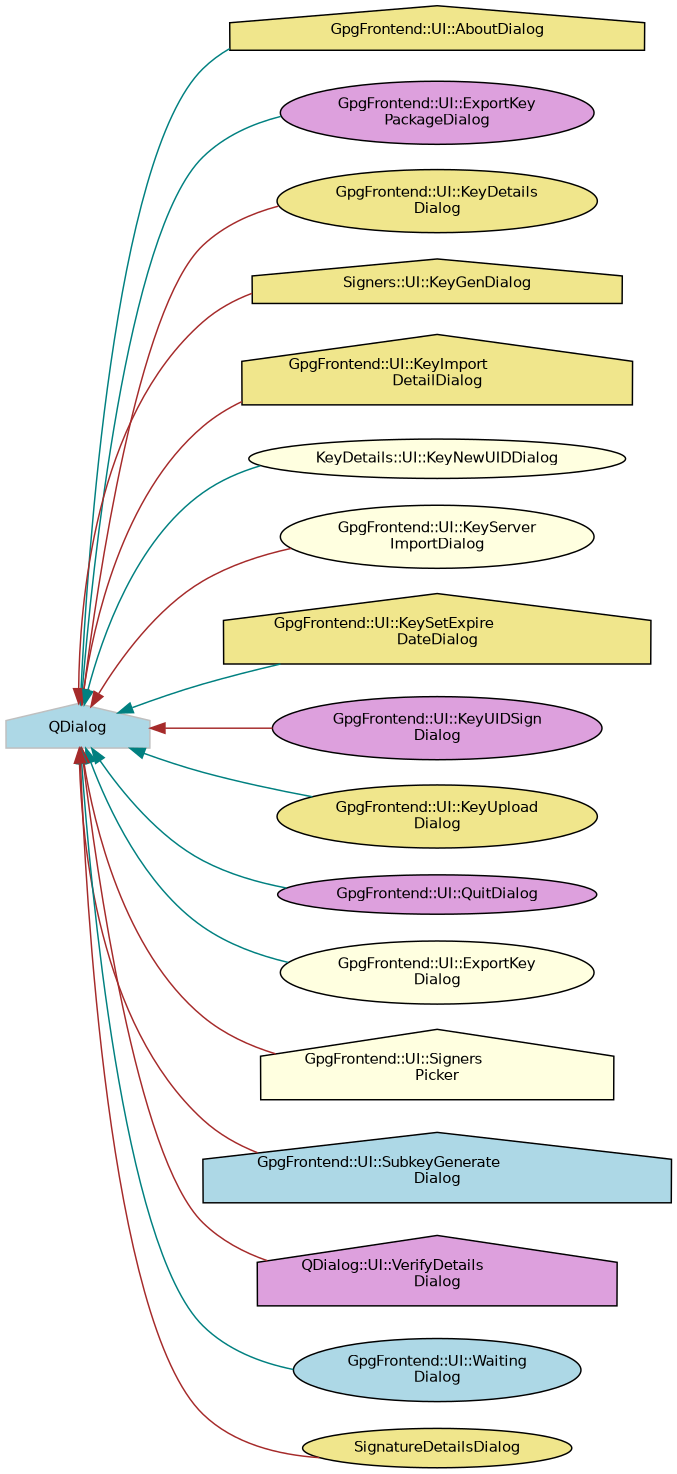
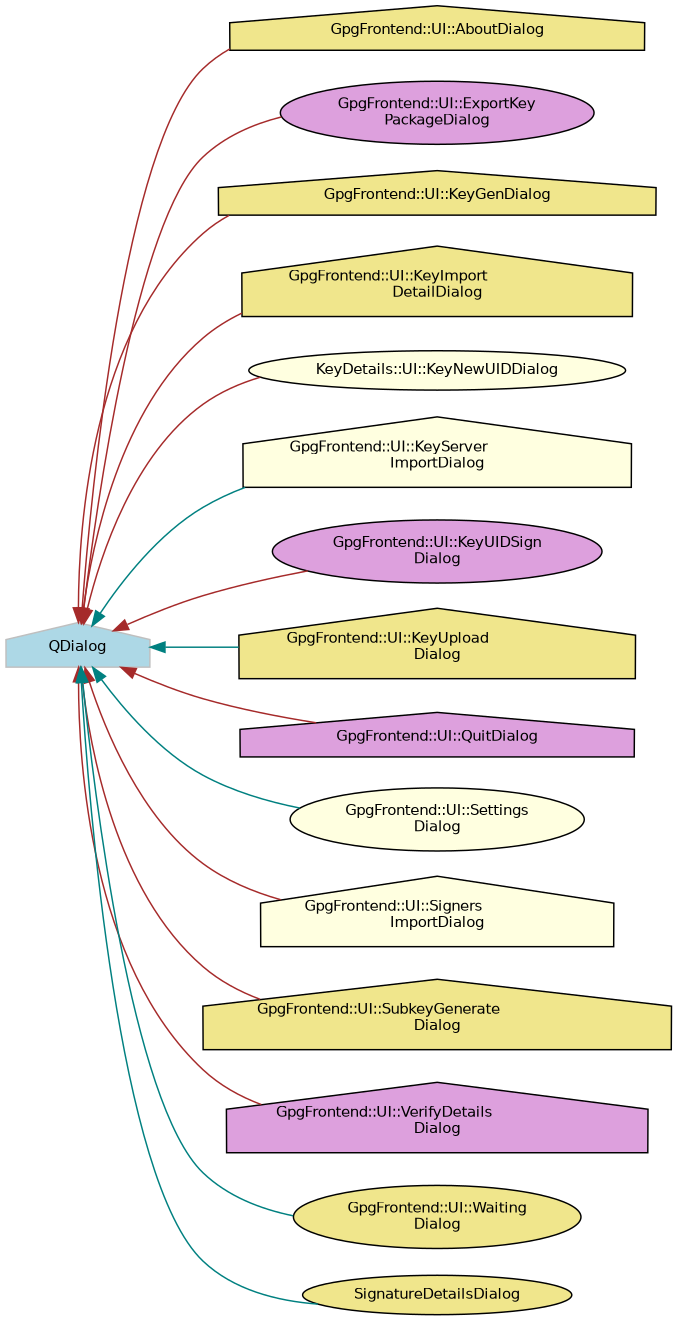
  digraph {
    rankdir=LR
    node [color=black fillcolor=khaki fontname=Helvetica fontsize=10 shape=house style=filled]
    edge [color=brown dir=back fontname=Helvetica fontsize=10 labelfontname=Helvetica labelfontsize=10 style=solid]
    n1 [color=grey75 fillcolor=lightblue height=0.2 label=QDialog width=0.4]
    n2 [height=0.2 label="GpgFrontend::UI::AboutDialog" width=0.4]
    n3 [fillcolor=plum height=0.2 label="GpgFrontend::UI::ExportKey\lPackageDialog" shape=ellipse width=0.4]
-   n4 [height=0.2 label="GpgFrontend::UI::KeyDetails\lDialog" shape=ellipse width=0.4]
-   n5 [height=0.2 label="Signers::UI::KeyGenDialog" width=0.4]
+   n5 [height=0.2 label="GpgFrontend::UI::KeyGenDialog" width=0.4]
    n6 [height=0.2 label="GpgFrontend::UI::KeyImport\lDetailDialog" width=0.4]
    n7 [fillcolor=lightyellow height=0.2 label="KeyDetails::UI::KeyNewUIDDialog" shape=ellipse width=0.4]
-   n8 [fillcolor=lightyellow height=0.2 label="GpgFrontend::UI::KeyServer\lImportDialog" shape=ellipse width=0.4]
-   n9 [height=0.2 label="GpgFrontend::UI::KeySetExpire\lDateDialog" width=0.4]
+   n8 [fillcolor=lightyellow height=0.2 label="GpgFrontend::UI::KeyServer\lImportDialog" width=0.4]
    n10 [fillcolor=plum height=0.2 label="GpgFrontend::UI::KeyUIDSign\lDialog" shape=ellipse width=0.4]
-   n11 [height=0.2 label="GpgFrontend::UI::KeyUpload\lDialog" shape=ellipse width=0.4]
-   n12 [fillcolor=plum height=0.2 label="GpgFrontend::UI::QuitDialog" shape=ellipse width=0.4]
-   n13 [fillcolor=lightyellow height=0.2 label="GpgFrontend::UI::ExportKey\lDialog" shape=ellipse width=0.4]
-   n14 [fillcolor=lightyellow height=0.2 label="GpgFrontend::UI::Signers\lPicker" width=0.4]
-   n15 [fillcolor=lightblue height=0.2 label="GpgFrontend::UI::SubkeyGenerate\lDialog" width=0.4]
-   n16 [fillcolor=plum height=0.2 label="QDialog::UI::VerifyDetails\lDialog" width=0.4]
-   n17 [fillcolor=lightblue height=0.2 label="GpgFrontend::UI::Waiting\lDialog" shape=ellipse width=0.4]
+   n11 [height=0.2 label="GpgFrontend::UI::KeyUpload\lDialog" width=0.4]
+   n12 [fillcolor=plum height=0.2 label="GpgFrontend::UI::QuitDialog" width=0.4]
+   n13 [fillcolor=lightyellow height=0.2 label="GpgFrontend::UI::Settings\lDialog" shape=ellipse width=0.4]
+   n14 [fillcolor=lightyellow height=0.2 label="GpgFrontend::UI::Signers\lImportDialog" width=0.4]
+   n15 [height=0.2 label="GpgFrontend::UI::SubkeyGenerate\lDialog" width=0.4]
+   n16 [fillcolor=plum height=0.2 label="GpgFrontend::UI::VerifyDetails\lDialog" width=0.4]
+   n17 [height=0.2 label="GpgFrontend::UI::Waiting\lDialog" shape=ellipse width=0.4]
    n18 [height=0.2 label=SignatureDetailsDialog shape=ellipse width=0.4]
-   n1 -> n2 [color=teal]
-   n1 -> n3 [color=teal]
-   n1 -> n4
+   n1 -> n2
+   n1 -> n3
    n1 -> n5
    n1 -> n6
-   n1 -> n7 [color=teal]
-   n1 -> n8
-   n1 -> n9 [color=teal]
+   n1 -> n7
+   n1 -> n8 [color=teal]
    n1 -> n10
    n1 -> n11 [color=teal]
-   n1 -> n12 [color=teal]
+   n1 -> n12
    n1 -> n13 [color=teal]
    n1 -> n14
    n1 -> n15
    n1 -> n16
    n1 -> n17 [color=teal]
-   n1 -> n18
+   n1 -> n18 [color=teal]
  }
